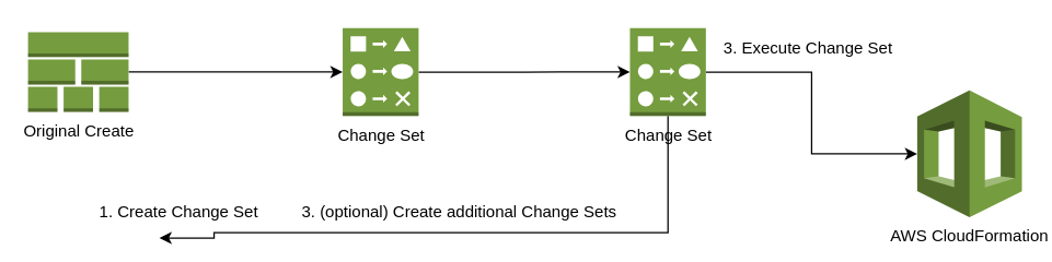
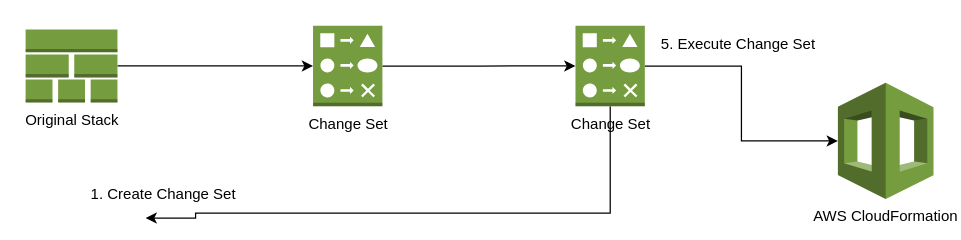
  <mxCell id="0" />
  <mxCell id="1" parent="0" />
  <mxCell id="2" style="edgeStyle=orthogonalEdgeStyle;rounded=0;orthogonalLoop=1;jettySize=auto;html=1;" edge="1" parent="1" source="3" target="5"><mxGeometry relative="1" as="geometry" /></mxCell>
- <mxCell id="3" value="Original Create" style="outlineConnect=0;dashed=0;verticalLabelPosition=bottom;verticalAlign=top;align=center;html=1;shape=mxgraph.aws3.stack_aws_cloudformation;fillColor=#759C3E;gradientColor=none;" vertex="1" parent="1"><mxGeometry x="20" y="23" width="73.5" height="58.5" as="geometry" /></mxCell>
+ <mxCell id="3" value="Original Stack" style="outlineConnect=0;dashed=0;verticalLabelPosition=bottom;verticalAlign=top;align=center;html=1;shape=mxgraph.aws3.stack_aws_cloudformation;fillColor=#759C3E;gradientColor=none;" vertex="1" parent="1"><mxGeometry x="20" y="23" width="73.5" height="58.5" as="geometry" /></mxCell>
  <mxCell id="4" style="edgeStyle=orthogonalEdgeStyle;rounded=0;orthogonalLoop=1;jettySize=auto;html=1;entryX=0;entryY=0.5;entryDx=0;entryDy=0;entryPerimeter=0;" edge="1" parent="1" source="5" target="8"><mxGeometry relative="1" as="geometry" /></mxCell>
  <mxCell id="5" value="Change Set" style="outlineConnect=0;dashed=0;verticalLabelPosition=bottom;verticalAlign=top;align=center;html=1;shape=mxgraph.aws3.change_set;fillColor=#759C3E;gradientColor=none;" vertex="1" parent="1"><mxGeometry x="250" y="20" width="55.5" height="64.5" as="geometry" /></mxCell>
  <mxCell id="6" style="edgeStyle=orthogonalEdgeStyle;rounded=0;orthogonalLoop=1;jettySize=auto;html=1;entryX=0;entryY=0.5;entryDx=0;entryDy=0;entryPerimeter=0;" edge="1" parent="1" source="8" target="9"><mxGeometry relative="1" as="geometry" /></mxCell>
  <mxCell id="7" style="edgeStyle=orthogonalEdgeStyle;rounded=0;orthogonalLoop=1;jettySize=auto;html=1;entryX=0.4;entryY=1.133;entryDx=0;entryDy=0;entryPerimeter=0;" edge="1" parent="1" source="8" target="10"><mxGeometry relative="1" as="geometry"><Array as="points"><mxPoint x="488" y="170" /><mxPoint x="156" y="170" /></Array></mxGeometry></mxCell>
  <mxCell id="8" value="Change Set" style="outlineConnect=0;dashed=0;verticalLabelPosition=bottom;verticalAlign=top;align=center;html=1;shape=mxgraph.aws3.change_set;fillColor=#759C3E;gradientColor=none;" vertex="1" parent="1"><mxGeometry x="460" y="20" width="55.5" height="64.5" as="geometry" /></mxCell>
  <mxCell id="9" value="AWS CloudFormation" style="outlineConnect=0;dashed=0;verticalLabelPosition=bottom;verticalAlign=top;align=center;html=1;shape=mxgraph.aws3.cloudformation;fillColor=#759C3E;gradientColor=none;" vertex="1" parent="1"><mxGeometry x="670" y="65.75" width="76.5" height="93" as="geometry" /></mxCell>
  <mxCell id="10" value="1. Create Change Set" style="text;html=1;align=center;verticalAlign=middle;resizable=0;points=[];autosize=1;strokeColor=none;fillColor=none;" vertex="1" parent="1"><mxGeometry x="60" y="140" width="140" height="30" as="geometry" /></mxCell>
- <mxCell id="11" value="3. Execute Change Set" style="text;html=1;align=center;verticalAlign=middle;resizable=0;points=[];autosize=1;strokeColor=none;fillColor=none;" vertex="1" parent="1"><mxGeometry x="515" y="20" width="150" height="30" as="geometry" /></mxCell>
- <mxCell id="12" value="3. (optional) Create additional Change Sets" style="text;html=1;align=center;verticalAlign=middle;resizable=0;points=[];autosize=1;strokeColor=none;fillColor=none;" vertex="1" parent="1"><mxGeometry x="210" y="140" width="250" height="30" as="geometry" /></mxCell>
+ <mxCell id="11" value="5. Execute Change Set" style="text;html=1;align=center;verticalAlign=middle;resizable=0;points=[];autosize=1;strokeColor=none;fillColor=none;" vertex="1" parent="1"><mxGeometry x="515" y="20" width="150" height="30" as="geometry" /></mxCell>
